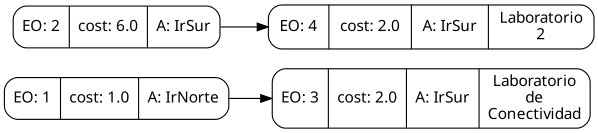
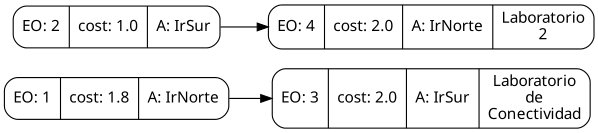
  digraph {
    fontname="Noto Sans"
    rankdir=LR
    node [fontname="Noto Sans" shape=Mrecord]
    edge [fontname="Noto Sans"]
-   n1 [label="{EO: 1|cost: 1.0|A: IrNorte}"]
+   n1 [label="{EO: 1|cost: 1.8|A: IrNorte}"]
    n2 [label="{EO: 3|cost: 2.0|A: IrSur|Laboratorio\nde\nConectividad}"]
-   n3 [label="{EO: 2|cost: 6.0|A: IrSur}"]
-   n4 [label="{EO: 4|cost: 2.0|A: IrSur|Laboratorio\n2}"]
+   n3 [label="{EO: 2|cost: 1.0|A: IrSur}"]
+   n4 [label="{EO: 4|cost: 2.0|A: IrNorte|Laboratorio\n2}"]
    n1 -> n2
    n3 -> n4
  }
